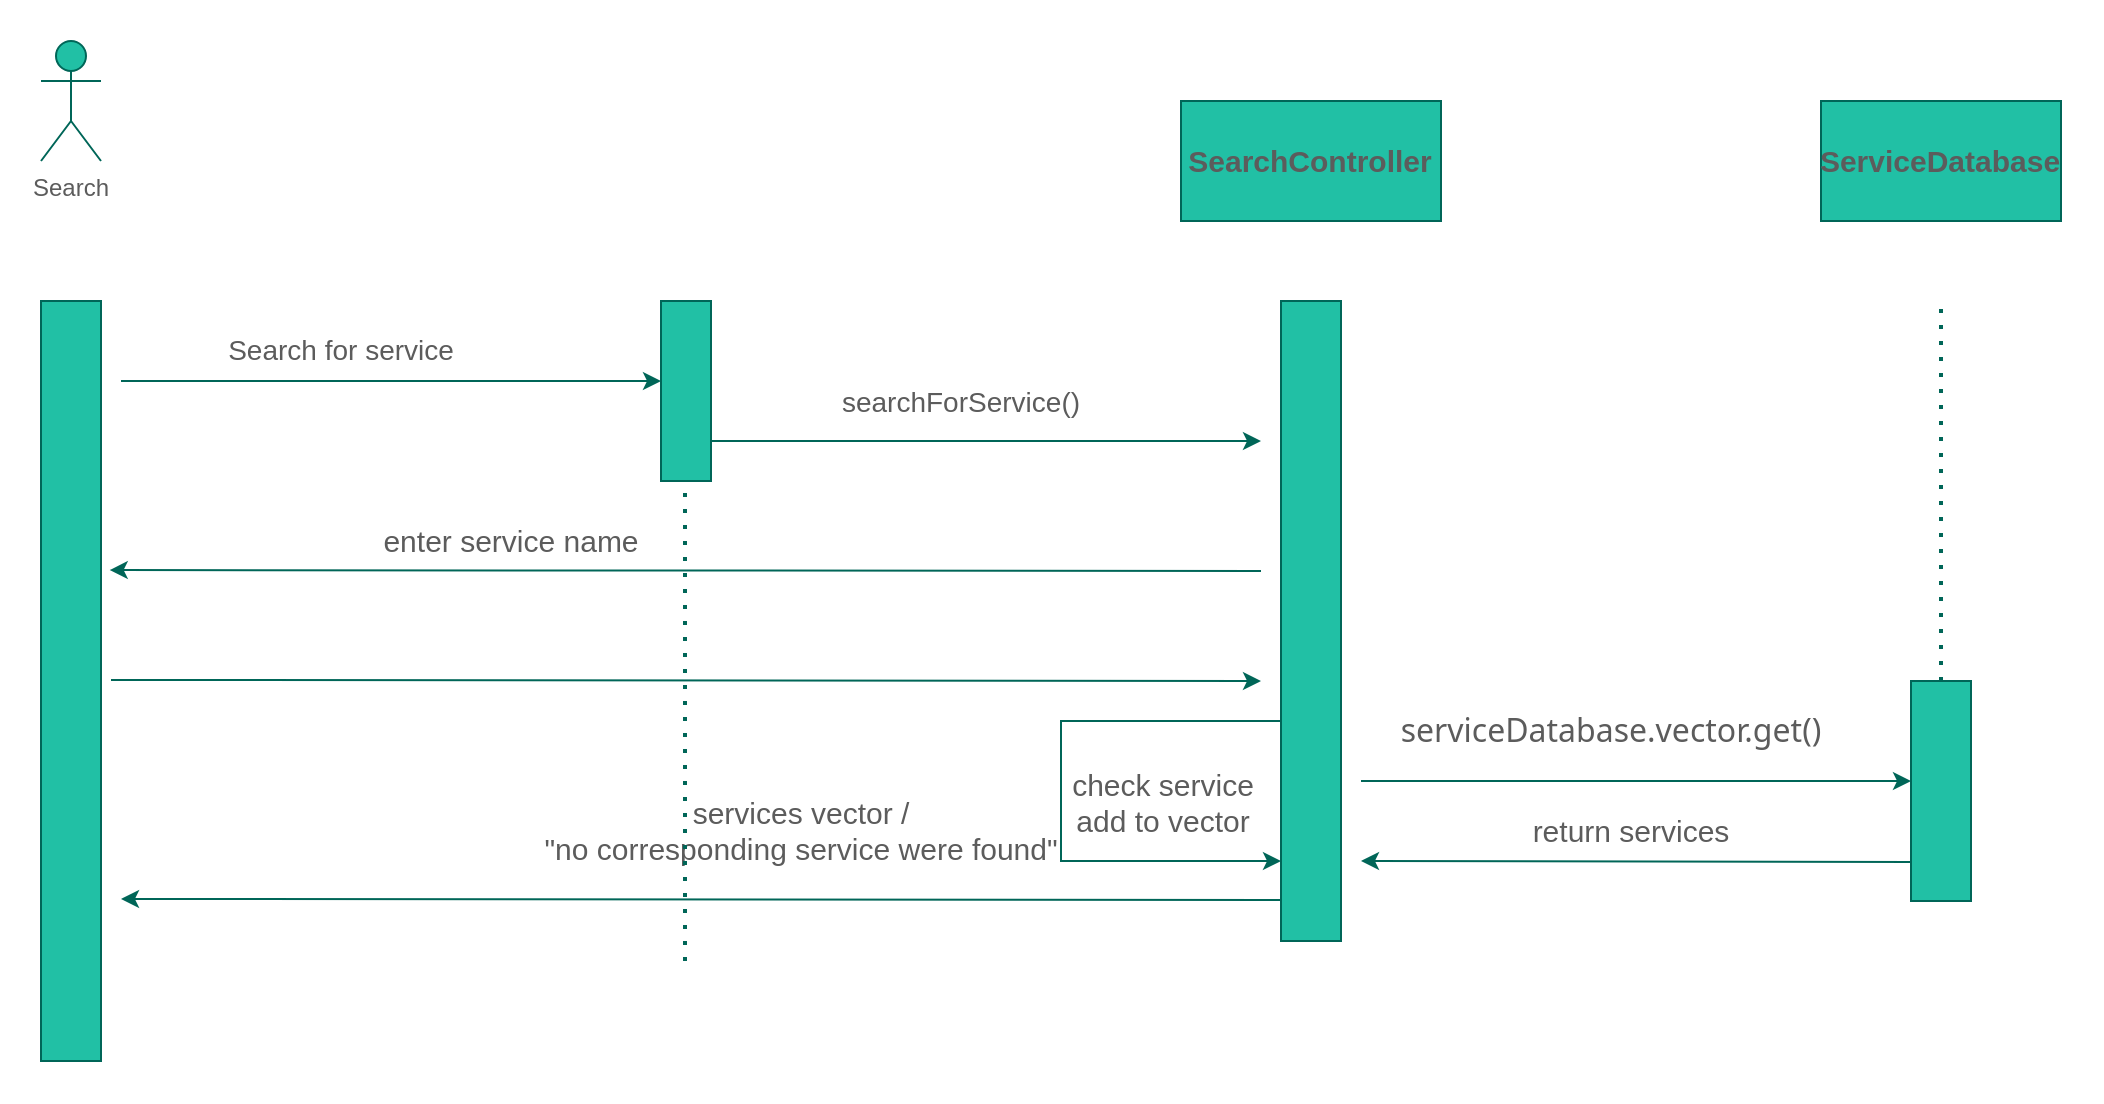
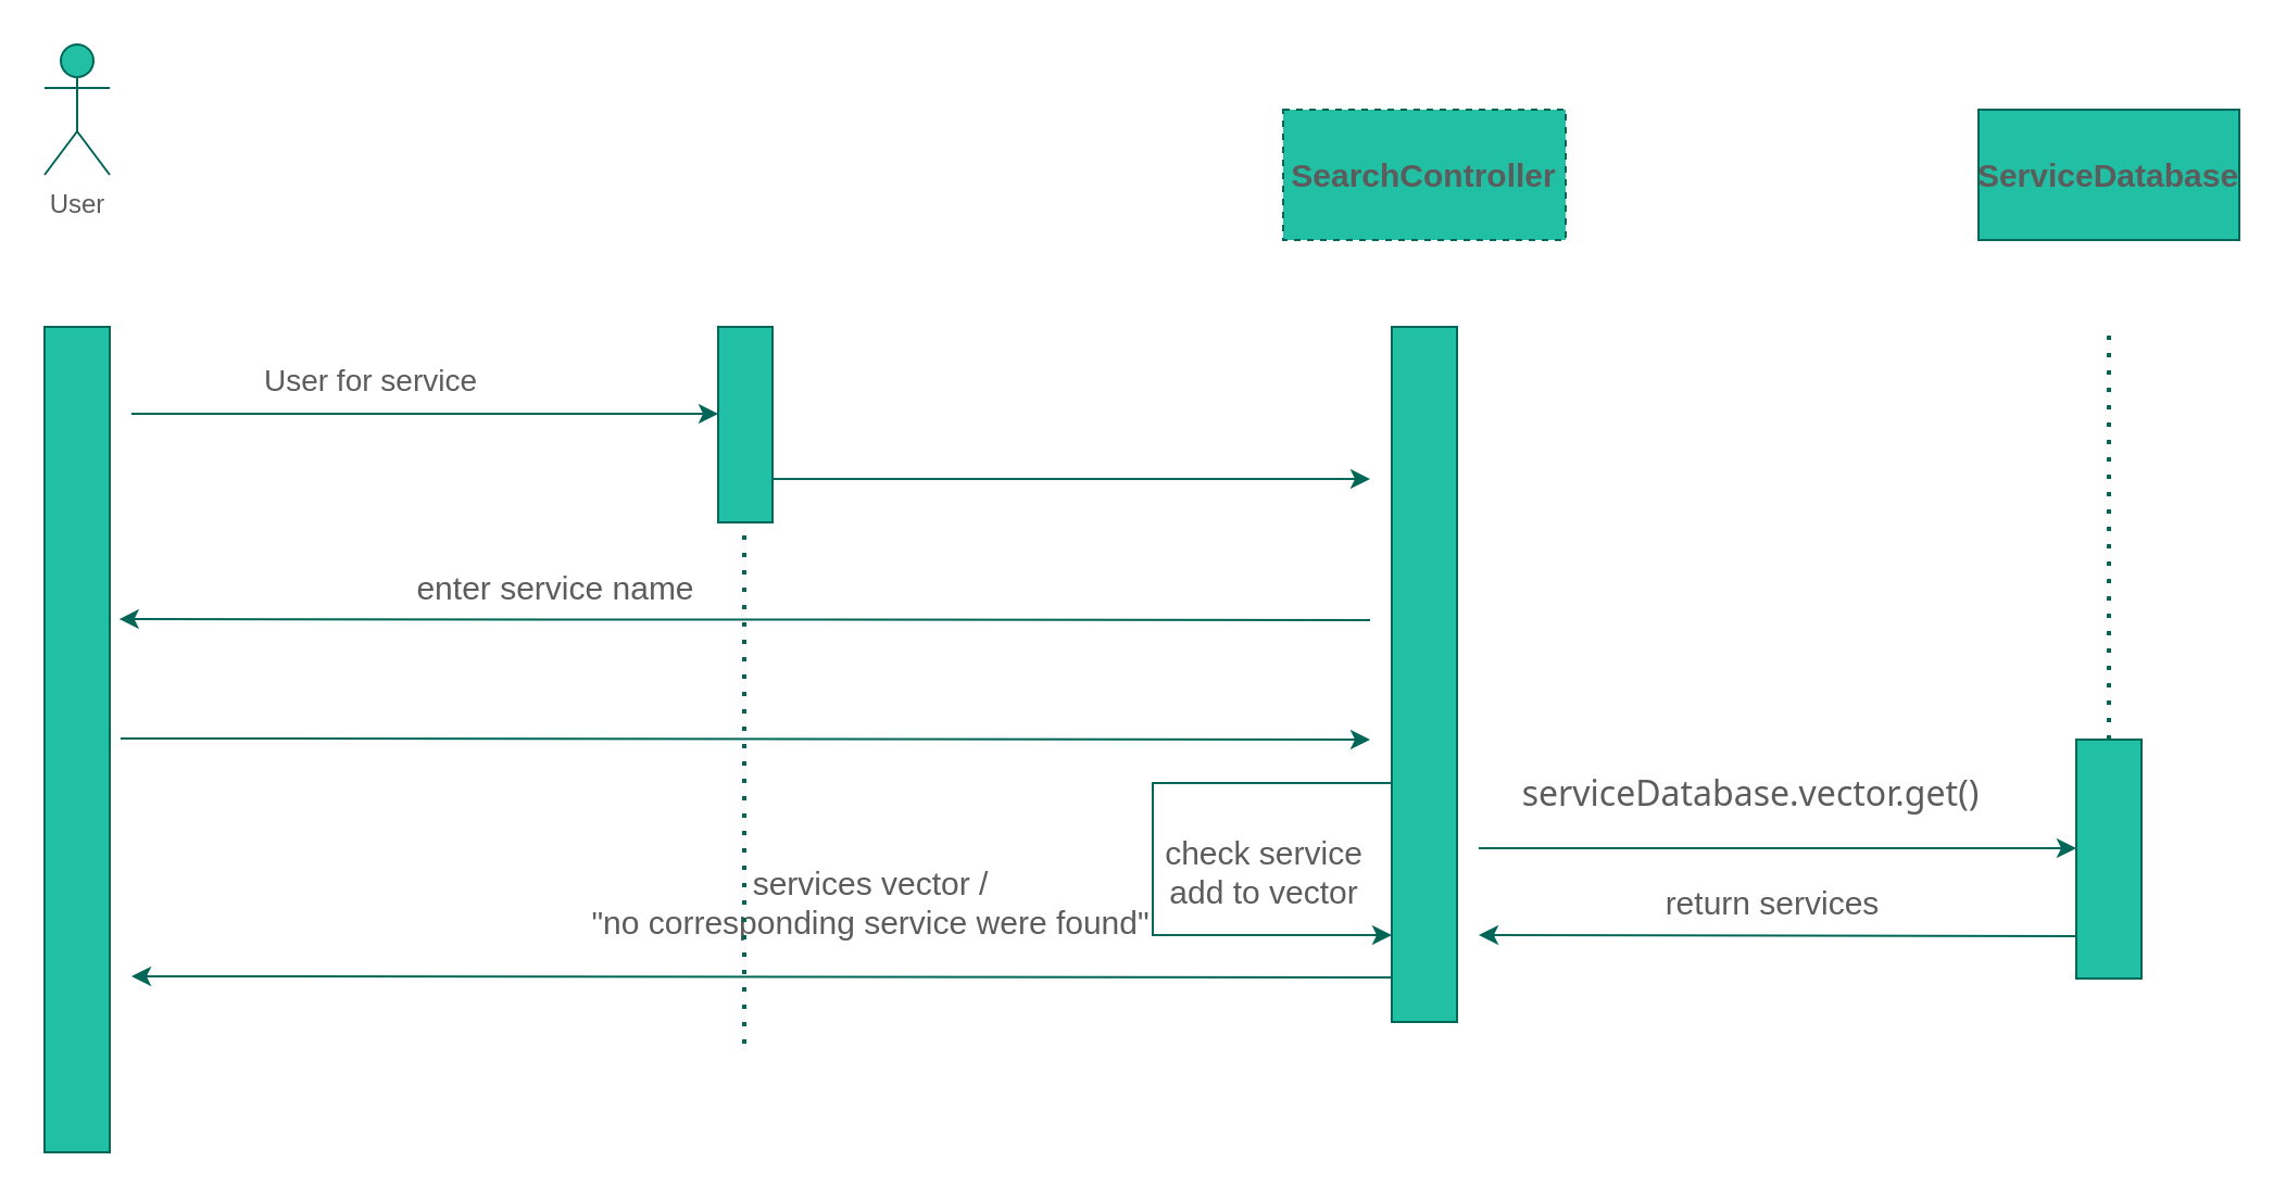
  <mxCell id="0" />
  <mxCell id="1" parent="0" />
- <mxCell id="2" value="Search" style="shape=umlActor;verticalLabelPosition=bottom;verticalAlign=top;html=1;fillColor=#21C0A5;strokeColor=#006658;fontColor=#5C5C5C;" vertex="1" parent="1"><mxGeometry x="20" y="20" width="30" height="60" as="geometry" /></mxCell>
+ <mxCell id="2" value="User" style="shape=umlActor;verticalLabelPosition=bottom;verticalAlign=top;html=1;fillColor=#21C0A5;strokeColor=#006658;fontColor=#5C5C5C;" vertex="1" parent="1"><mxGeometry x="20" y="20" width="30" height="60" as="geometry" /></mxCell>
  <mxCell id="3" value="&lt;b&gt;&lt;font style=&quot;font-size: 15px;&quot;&gt;ServiceDatabase&lt;/font&gt;&lt;/b&gt;" style="rounded=0;whiteSpace=wrap;html=1;fillColor=#21C0A5;strokeColor=#006658;fontColor=#5C5C5C;" vertex="1" parent="1"><mxGeometry x="910" y="50" width="120" height="60" as="geometry" /></mxCell>
- <mxCell id="4" value="&lt;b&gt;&lt;font style=&quot;font-size: 15px;&quot;&gt;SearchController&lt;/font&gt;&lt;/b&gt;" style="rounded=0;whiteSpace=wrap;html=1;fillColor=#21C0A5;strokeColor=#006658;fontColor=#5C5C5C;" vertex="1" parent="1"><mxGeometry x="590" y="50" width="130" height="60" as="geometry" /></mxCell>
+ <mxCell id="4" value="&lt;b&gt;&lt;font style=&quot;font-size: 15px;&quot;&gt;SearchController&lt;/font&gt;&lt;/b&gt;" style="rounded=0;whiteSpace=wrap;html=1;fillColor=#21C0A5;strokeColor=#006658;fontColor=#5C5C5C;dashed=1;" vertex="1" parent="1"><mxGeometry x="590" y="50" width="130" height="60" as="geometry" /></mxCell>
  <mxCell id="5" value="" style="rounded=0;whiteSpace=wrap;html=1;fillColor=#21C0A5;strokeColor=#006658;fontColor=#5C5C5C;" vertex="1" parent="1"><mxGeometry x="20" y="150" width="30" height="380" as="geometry" /></mxCell>
- <mxCell id="6" value="&lt;font style=&quot;font-size: 14px;&quot;&gt;Search for service&lt;/font&gt;" style="text;html=1;align=center;verticalAlign=middle;resizable=0;points=[];autosize=1;strokeColor=none;fillColor=none;fontColor=#5C5C5C;" vertex="1" parent="1"><mxGeometry x="100" y="160" width="140" height="30" as="geometry" /></mxCell>
+ <mxCell id="6" value="&lt;font style=&quot;font-size: 14px;&quot;&gt;User for service&lt;/font&gt;" style="text;html=1;align=center;verticalAlign=middle;resizable=0;points=[];autosize=1;strokeColor=none;fillColor=none;fontColor=#5C5C5C;" vertex="1" parent="1"><mxGeometry x="100" y="160" width="140" height="30" as="geometry" /></mxCell>
  <mxCell id="7" value="" style="endArrow=classic;html=1;rounded=0;strokeColor=#006658;fontColor=#5C5C5C;" edge="1" parent="1"><mxGeometry width="50" height="50" relative="1" as="geometry"><mxPoint x="60" y="190" as="sourcePoint" /><mxPoint x="330" y="190" as="targetPoint" /></mxGeometry></mxCell>
  <mxCell id="8" value="" style="rounded=0;whiteSpace=wrap;html=1;fillColor=#21C0A5;strokeColor=#006658;fontColor=#5C5C5C;" vertex="1" parent="1"><mxGeometry x="330" y="150" width="25" height="90" as="geometry" /></mxCell>
  <mxCell id="9" value="" style="endArrow=classic;html=1;rounded=0;strokeColor=#006658;fontColor=#5C5C5C;" edge="1" parent="1"><mxGeometry width="50" height="50" relative="1" as="geometry"><mxPoint x="355" y="220" as="sourcePoint" /><mxPoint x="630" y="220" as="targetPoint" /></mxGeometry></mxCell>
  <mxCell id="10" value="" style="rounded=0;whiteSpace=wrap;html=1;fillColor=#21C0A5;strokeColor=#006658;fontColor=#5C5C5C;" vertex="1" parent="1"><mxGeometry x="640" y="150" width="30" height="320" as="geometry" /></mxCell>
- <mxCell id="11" value="&lt;font style=&quot;font-size: 14px;&quot;&gt;searchForService()&lt;/font&gt;" style="text;html=1;align=center;verticalAlign=middle;resizable=0;points=[];autosize=1;strokeColor=none;fillColor=none;fontSize=15;fontColor=#5C5C5C;" vertex="1" parent="1"><mxGeometry x="410" y="185" width="140" height="30" as="geometry" /></mxCell>
  <mxCell id="12" value="" style="rounded=0;whiteSpace=wrap;html=1;fillColor=#21C0A5;strokeColor=#006658;fontColor=#5C5C5C;" vertex="1" parent="1"><mxGeometry x="955" y="340" width="30" height="110" as="geometry" /></mxCell>
  <mxCell id="13" value="" style="endArrow=classic;html=1;rounded=0;strokeColor=#006658;fontColor=#5C5C5C;" edge="1" parent="1"><mxGeometry width="50" height="50" relative="1" as="geometry"><mxPoint x="55" y="339.5" as="sourcePoint" /><mxPoint x="630" y="340" as="targetPoint" /></mxGeometry></mxCell>
  <mxCell id="14" value="" style="endArrow=classic;html=1;rounded=0;entryX=1.145;entryY=0.354;entryDx=0;entryDy=0;entryPerimeter=0;strokeColor=#006658;fontColor=#5C5C5C;" edge="1" parent="1" target="5"><mxGeometry width="50" height="50" relative="1" as="geometry"><mxPoint x="630" y="285" as="sourcePoint" /><mxPoint x="385" y="410" as="targetPoint" /></mxGeometry></mxCell>
  <mxCell id="15" value="enter service name" style="text;html=1;align=center;verticalAlign=middle;resizable=0;points=[];autosize=1;strokeColor=none;fillColor=none;fontSize=15;fontColor=#5C5C5C;" vertex="1" parent="1"><mxGeometry x="180" y="255" width="150" height="30" as="geometry" /></mxCell>
  <mxCell id="16" value="&lt;span style=&quot;font-family: &amp;quot;gg sans&amp;quot;, &amp;quot;Noto Sans&amp;quot;, &amp;quot;Helvetica Neue&amp;quot;, Helvetica, Arial, sans-serif; font-size: 16px; text-align: left; background-color: rgb(255, 255, 255);&quot;&gt;serviceDatabase.vector.get()&lt;/span&gt;" style="text;html=1;align=center;verticalAlign=middle;resizable=0;points=[];autosize=1;strokeColor=none;fillColor=none;fontSize=15;fontColor=#5C5C5C;" vertex="1" parent="1"><mxGeometry x="685" y="350" width="240" height="30" as="geometry" /></mxCell>
  <mxCell id="17" value="" style="endArrow=classic;html=1;rounded=0;strokeColor=#006658;fontColor=#5C5C5C;" edge="1" parent="1"><mxGeometry width="50" height="50" relative="1" as="geometry"><mxPoint x="680" y="390" as="sourcePoint" /><mxPoint x="955" y="390" as="targetPoint" /></mxGeometry></mxCell>
  <mxCell id="18" value="" style="endArrow=classic;html=1;rounded=0;strokeColor=#006658;fontColor=#5C5C5C;" edge="1" parent="1"><mxGeometry width="50" height="50" relative="1" as="geometry"><mxPoint x="955" y="430.48" as="sourcePoint" /><mxPoint x="680" y="430" as="targetPoint" /></mxGeometry></mxCell>
  <mxCell id="19" value="return services" style="text;html=1;align=center;verticalAlign=middle;resizable=0;points=[];autosize=1;strokeColor=none;fillColor=none;fontSize=15;fontColor=#5C5C5C;" vertex="1" parent="1"><mxGeometry x="755" y="400" width="120" height="30" as="geometry" /></mxCell>
  <mxCell id="20" value="" style="endArrow=classic;html=1;rounded=0;strokeColor=#006658;fontColor=#5C5C5C;" edge="1" parent="1"><mxGeometry width="50" height="50" relative="1" as="geometry"><mxPoint x="640" y="449.48" as="sourcePoint" /><mxPoint x="60" y="449" as="targetPoint" /></mxGeometry></mxCell>
  <mxCell id="21" value="services vector /&lt;br&gt;&quot;no corresponding service were found&quot;" style="text;html=1;align=center;verticalAlign=middle;resizable=0;points=[];autosize=1;strokeColor=none;fillColor=none;fontSize=15;fontColor=#5C5C5C;" vertex="1" parent="1"><mxGeometry x="260" y="390" width="280" height="50" as="geometry" /></mxCell>
  <mxCell id="22" value="" style="endArrow=classic;html=1;rounded=0;fontSize=15;fontColor=#5C5C5C;strokeColor=#006658;" edge="1" parent="1"><mxGeometry width="50" height="50" relative="1" as="geometry"><mxPoint x="640" y="360" as="sourcePoint" /><mxPoint x="640" y="430" as="targetPoint" /><Array as="points"><mxPoint x="530" y="360" /><mxPoint x="530" y="430" /></Array></mxGeometry></mxCell>
  <mxCell id="23" value="check service&lt;br&gt;add to vector" style="edgeLabel;html=1;align=center;verticalAlign=middle;resizable=0;points=[];fontSize=15;fontColor=#5C5C5C;" vertex="1" connectable="0" parent="22"><mxGeometry x="0.365" y="3" relative="1" as="geometry"><mxPoint x="32" y="-27" as="offset" /></mxGeometry></mxCell>
  <mxCell id="24" value="" style="endArrow=none;dashed=1;html=1;dashPattern=1 3;strokeWidth=2;rounded=0;fontSize=15;fontColor=#5C5C5C;exitX=0.5;exitY=0;exitDx=0;exitDy=0;strokeColor=#006658;" edge="1" parent="1" source="12"><mxGeometry width="50" height="50" relative="1" as="geometry"><mxPoint x="920" y="200" as="sourcePoint" /><mxPoint x="970" y="150" as="targetPoint" /></mxGeometry></mxCell>
  <mxCell id="25" value="" style="endArrow=none;dashed=1;html=1;dashPattern=1 3;strokeWidth=2;rounded=0;fontSize=15;fontColor=#5C5C5C;strokeColor=#006658;" edge="1" parent="1"><mxGeometry width="50" height="50" relative="1" as="geometry"><mxPoint x="342" y="480" as="sourcePoint" /><mxPoint x="342" y="245" as="targetPoint" /></mxGeometry></mxCell>
